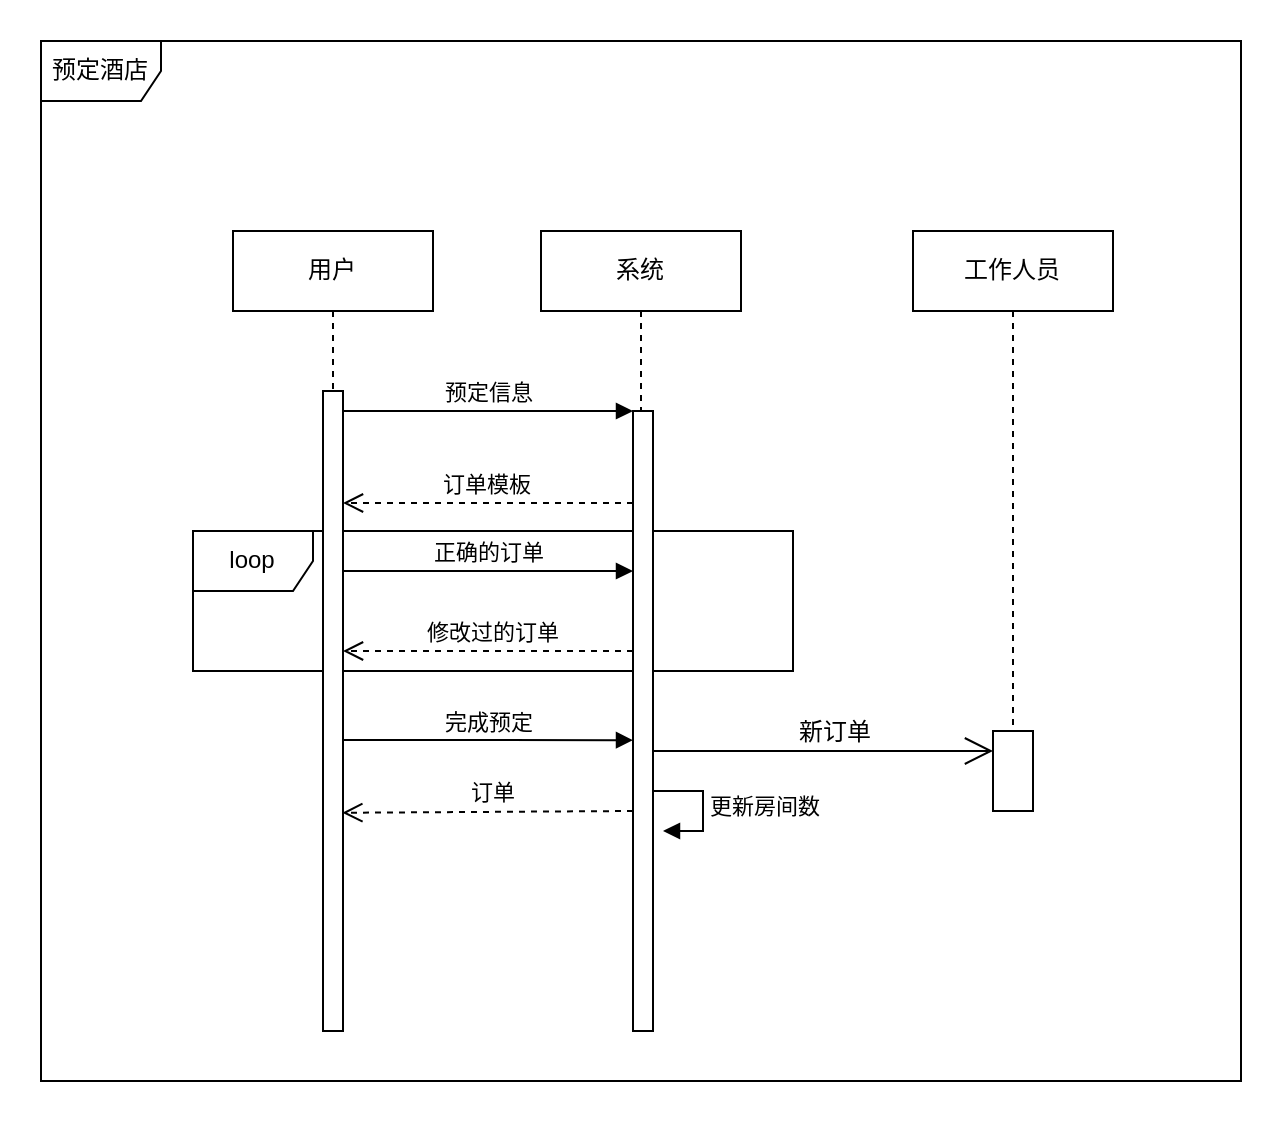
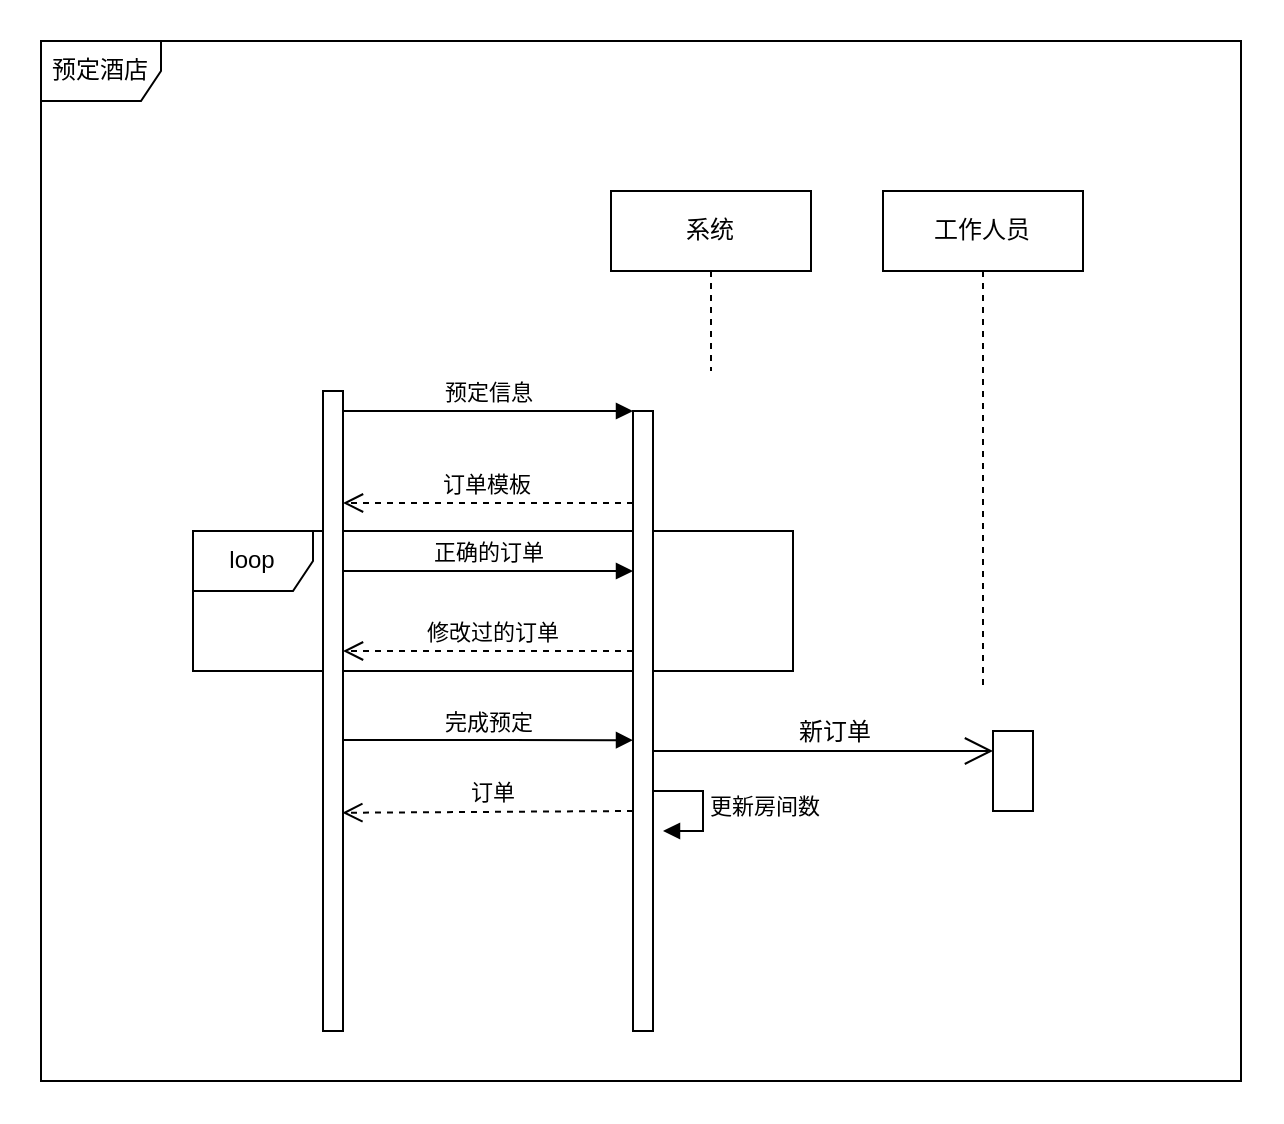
  <mxCell id="0" />
  <mxCell id="1" parent="0" />
  <mxCell id="2" value="预定酒店" style="shape=umlFrame;whiteSpace=wrap;html=1;" parent="1" vertex="1"><mxGeometry x="20" y="20" width="600" height="520" as="geometry" /></mxCell>
  <mxCell id="3" value="loop" style="shape=umlFrame;whiteSpace=wrap;html=1;" parent="1" vertex="1"><mxGeometry x="96" y="265" width="300" height="70" as="geometry" /></mxCell>
- <mxCell id="4" value="用户" style="shape=umlLifeline;perimeter=lifelinePerimeter;whiteSpace=wrap;html=1;container=1;collapsible=0;recursiveResize=0;outlineConnect=0;" parent="1" vertex="1"><mxGeometry x="116" y="115" width="100" height="80" as="geometry" /></mxCell>
- <mxCell id="5" value="系统" style="shape=umlLifeline;perimeter=lifelinePerimeter;whiteSpace=wrap;html=1;container=1;collapsible=0;recursiveResize=0;outlineConnect=0;" parent="1" vertex="1"><mxGeometry x="270" y="115" width="100" height="90" as="geometry" /></mxCell>
+ <mxCell id="5" value="系统" style="shape=umlLifeline;perimeter=lifelinePerimeter;whiteSpace=wrap;html=1;container=1;collapsible=0;recursiveResize=0;outlineConnect=0;" parent="1" vertex="1"><mxGeometry x="305" y="95" width="100" height="90" as="geometry" /></mxCell>
  <mxCell id="6" value="" style="html=1;points=[];perimeter=orthogonalPerimeter;" parent="1" vertex="1"><mxGeometry x="161" y="195" width="10" height="320" as="geometry" /></mxCell>
  <mxCell id="7" value="" style="html=1;points=[];perimeter=orthogonalPerimeter;" parent="1" vertex="1"><mxGeometry x="316" y="205" width="10" height="310" as="geometry" /></mxCell>
  <mxCell id="8" value="预定信息" style="html=1;verticalAlign=bottom;endArrow=block;entryX=0;entryY=0;" parent="1" source="6" target="7" edge="1"><mxGeometry relative="1" as="geometry"><mxPoint x="246" y="205" as="sourcePoint" /></mxGeometry></mxCell>
  <mxCell id="9" value="订单模板" style="html=1;verticalAlign=bottom;endArrow=open;dashed=1;endSize=8;" parent="1" source="7" target="6" edge="1"><mxGeometry relative="1" as="geometry"><mxPoint x="170" y="285" as="targetPoint" /><Array as="points"><mxPoint x="246" y="251" /></Array></mxGeometry></mxCell>
  <mxCell id="10" value="正确的订单" style="html=1;verticalAlign=bottom;endArrow=block;" parent="1" target="7" edge="1"><mxGeometry relative="1" as="geometry"><mxPoint x="171" y="285" as="sourcePoint" /><mxPoint x="241" y="285" as="targetPoint" /></mxGeometry></mxCell>
  <mxCell id="11" value="修改过的订单" style="html=1;verticalAlign=bottom;endArrow=open;dashed=1;endSize=8;" parent="1" source="7" edge="1"><mxGeometry x="-0.035" relative="1" as="geometry"><mxPoint x="171" y="325" as="targetPoint" /><mxPoint x="241" y="325" as="sourcePoint" /><mxPoint as="offset" /></mxGeometry></mxCell>
  <mxCell id="12" value="完成预定" style="html=1;verticalAlign=bottom;endArrow=block;entryX=0;entryY=0.531;entryDx=0;entryDy=0;entryPerimeter=0;" parent="1" target="7" edge="1"><mxGeometry width="80" relative="1" as="geometry"><mxPoint x="171" y="369.5" as="sourcePoint" /><mxPoint x="251" y="369.5" as="targetPoint" /><Array as="points" /></mxGeometry></mxCell>
  <mxCell id="13" value="更新房间数" style="edgeStyle=orthogonalEdgeStyle;html=1;align=left;spacingLeft=2;endArrow=block;rounded=0;entryX=1;entryY=0;" parent="1" edge="1"><mxGeometry relative="1" as="geometry"><mxPoint x="326" y="395" as="sourcePoint" /><Array as="points"><mxPoint x="351" y="395" /></Array><mxPoint x="331" y="415" as="targetPoint" /></mxGeometry></mxCell>
  <mxCell id="14" value="订单" style="html=1;verticalAlign=bottom;endArrow=open;dashed=1;endSize=8;entryX=0.967;entryY=0.659;entryDx=0;entryDy=0;entryPerimeter=0;" parent="1" target="6" edge="1"><mxGeometry x="-0.037" relative="1" as="geometry"><mxPoint x="316" y="405" as="sourcePoint" /><mxPoint x="236" y="405" as="targetPoint" /><Array as="points" /><mxPoint as="offset" /></mxGeometry></mxCell>
- <mxCell id="15" value="工作人员" style="shape=umlLifeline;perimeter=lifelinePerimeter;whiteSpace=wrap;html=1;container=1;collapsible=0;recursiveResize=0;outlineConnect=0;" parent="1" vertex="1"><mxGeometry x="456" y="115" width="100" height="250" as="geometry" /></mxCell>
+ <mxCell id="15" value="工作人员" style="shape=umlLifeline;perimeter=lifelinePerimeter;whiteSpace=wrap;html=1;container=1;collapsible=0;recursiveResize=0;outlineConnect=0;" parent="1" vertex="1"><mxGeometry x="441" y="95" width="100" height="250" as="geometry" /></mxCell>
  <mxCell id="16" value="" style="endArrow=open;endFill=1;endSize=12;html=1;" parent="1" target="18" edge="1"><mxGeometry width="160" relative="1" as="geometry"><mxPoint x="326" y="375" as="sourcePoint" /><mxPoint x="486" y="375" as="targetPoint" /></mxGeometry></mxCell>
  <mxCell id="17" value="新订单" style="text;html=1;align=center;verticalAlign=middle;resizable=0;points=[];labelBackgroundColor=#ffffff;" parent="16" vertex="1" connectable="0"><mxGeometry x="0.216" y="-1" relative="1" as="geometry"><mxPoint x="-13" y="-11" as="offset" /></mxGeometry></mxCell>
  <mxCell id="18" value="" style="html=1;points=[];perimeter=orthogonalPerimeter;" parent="1" vertex="1"><mxGeometry x="496" y="365" width="20" height="40" as="geometry" /></mxCell>
